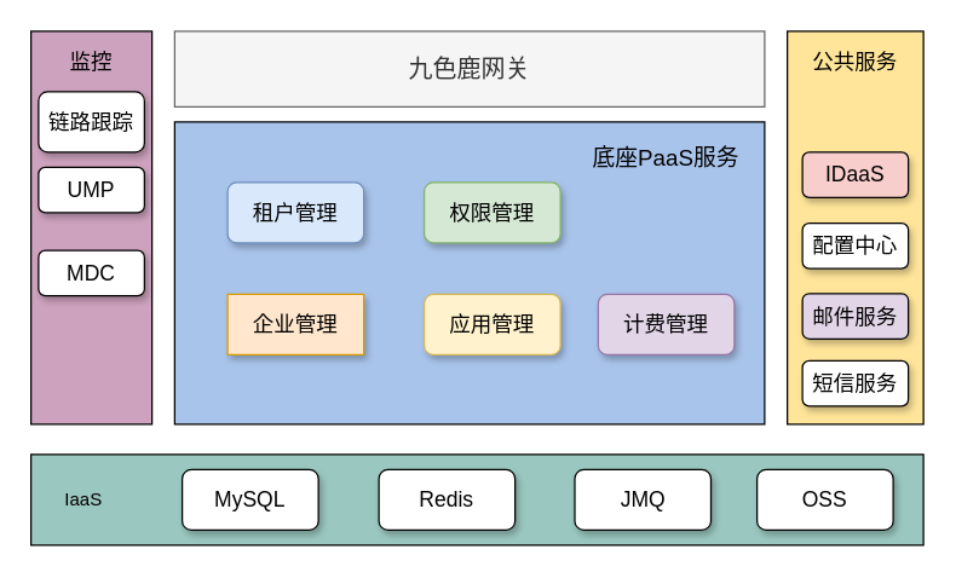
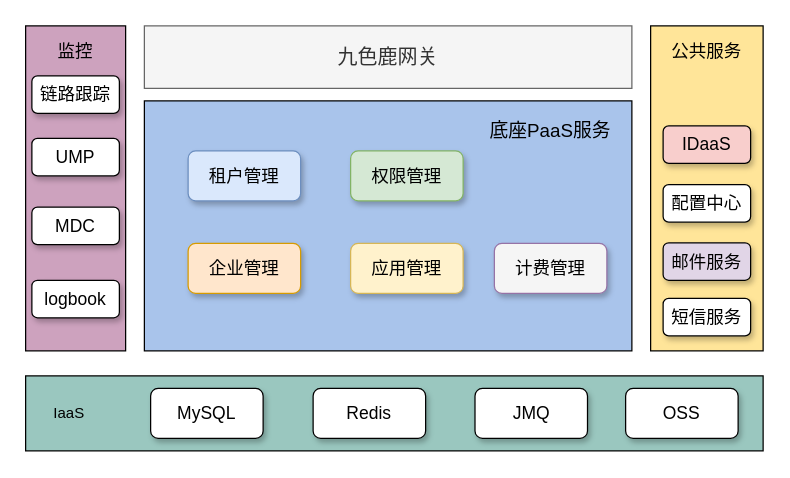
  <mxCell id="0" />
  <mxCell id="1" parent="0" />
  <mxCell id="2" value="" style="rounded=0;whiteSpace=wrap;html=1;fillColor=#A9C4EB;" vertex="1" parent="1"><mxGeometry x="115" y="80" width="390" height="200" as="geometry" /></mxCell>
  <mxCell id="3" value="&lt;font style=&quot;font-size: 16px&quot;&gt;九色鹿网关&lt;/font&gt;" style="rounded=0;whiteSpace=wrap;html=1;fillColor=#f5f5f5;strokeColor=#666666;fontColor=#333333;" vertex="1" parent="1"><mxGeometry x="115" y="20" width="390" height="50" as="geometry" /></mxCell>
  <mxCell id="4" value="&lt;font style=&quot;font-size: 15px&quot;&gt;底座PaaS服务&lt;/font&gt;" style="text;html=1;strokeColor=none;fillColor=none;align=center;verticalAlign=middle;whiteSpace=wrap;rounded=0;" vertex="1" parent="1"><mxGeometry x="380" y="90" width="120" height="26" as="geometry" /></mxCell>
  <mxCell id="5" value="" style="rounded=0;whiteSpace=wrap;html=1;fillColor=#CDA2BE;" vertex="1" parent="1"><mxGeometry x="20" y="20" width="80" height="260" as="geometry" /></mxCell>
  <mxCell id="6" value="" style="rounded=0;whiteSpace=wrap;html=1;fillColor=#9AC7BF;" vertex="1" parent="1"><mxGeometry x="20" y="300" width="590" height="60" as="geometry" /></mxCell>
  <mxCell id="7" value="&lt;font style=&quot;font-size: 14px&quot;&gt;租户管理&lt;/font&gt;" style="rounded=1;whiteSpace=wrap;html=1;fillColor=#dae8fc;strokeColor=#6c8ebf;shadow=1;glass=0;" vertex="1" parent="1"><mxGeometry x="150" y="120" width="90" height="40" as="geometry" /></mxCell>
  <mxCell id="8" value="&lt;font style=&quot;font-size: 14px&quot;&gt;权限管理&lt;/font&gt;" style="rounded=1;whiteSpace=wrap;html=1;fillColor=#d5e8d4;strokeColor=#82b366;shadow=1;" vertex="1" parent="1"><mxGeometry x="280" y="120" width="90" height="40" as="geometry" /></mxCell>
- <mxCell id="9" value="&lt;font style=&quot;font-size: 14px&quot;&gt;企业管理&lt;/font&gt;" style="whiteSpace=wrap;html=1;fillColor=#ffe6cc;strokeColor=#d79b00;shadow=1;rounded=0;" vertex="1" parent="1"><mxGeometry x="150" y="194" width="90" height="40" as="geometry" /></mxCell>
+ <mxCell id="9" value="&lt;font style=&quot;font-size: 14px&quot;&gt;企业管理&lt;/font&gt;" style="rounded=1;whiteSpace=wrap;html=1;fillColor=#ffe6cc;strokeColor=#d79b00;shadow=1;" vertex="1" parent="1"><mxGeometry x="150" y="194" width="90" height="40" as="geometry" /></mxCell>
  <mxCell id="10" value="&lt;font style=&quot;font-size: 14px&quot;&gt;应用管理&lt;/font&gt;" style="rounded=1;whiteSpace=wrap;html=1;fillColor=#fff2cc;strokeColor=#d6b656;shadow=1;" vertex="1" parent="1"><mxGeometry x="280" y="194" width="90" height="40" as="geometry" /></mxCell>
- <mxCell id="11" value="&lt;font style=&quot;font-size: 14px&quot;&gt;计费管理&lt;/font&gt;" style="rounded=1;whiteSpace=wrap;html=1;fillColor=#e1d5e7;strokeColor=#9673a6;shadow=1;" vertex="1" parent="1"><mxGeometry x="395" y="194" width="90" height="40" as="geometry" /></mxCell>
+ <mxCell id="11" value="&lt;font style=&quot;font-size: 14px&quot;&gt;计费管理&lt;/font&gt;" style="rounded=1;whiteSpace=wrap;html=1;fillColor=#f5f5f5;strokeColor=#9673a6;shadow=1;" vertex="1" parent="1"><mxGeometry x="395" y="194" width="90" height="40" as="geometry" /></mxCell>
  <mxCell id="12" value="&lt;font style=&quot;font-size: 14px&quot;&gt;MySQL&lt;/font&gt;" style="rounded=1;whiteSpace=wrap;html=1;glass=0;sketch=0;shadow=1;" vertex="1" parent="1"><mxGeometry x="120" y="310" width="90" height="40" as="geometry" /></mxCell>
  <mxCell id="13" value="&lt;font style=&quot;font-size: 14px&quot;&gt;Redis&lt;/font&gt;" style="rounded=1;whiteSpace=wrap;html=1;shadow=1;" vertex="1" parent="1"><mxGeometry x="250" y="310" width="90" height="40" as="geometry" /></mxCell>
  <mxCell id="14" value="" style="rounded=0;whiteSpace=wrap;html=1;fillColor=#FFE599;" vertex="1" parent="1"><mxGeometry x="520" y="20" width="90" height="260" as="geometry" /></mxCell>
  <mxCell id="15" value="&lt;font style=&quot;font-size: 14px&quot;&gt;JMQ&lt;/font&gt;" style="rounded=1;whiteSpace=wrap;html=1;shadow=1;" vertex="1" parent="1"><mxGeometry x="379.5" y="310" width="90" height="40" as="geometry" /></mxCell>
  <mxCell id="16" value="&lt;font style=&quot;font-size: 14px&quot;&gt;OSS&lt;/font&gt;" style="rounded=1;whiteSpace=wrap;html=1;shadow=1;" vertex="1" parent="1"><mxGeometry x="500" y="310" width="90" height="40" as="geometry" /></mxCell>
  <mxCell id="17" value="IaaS" style="text;html=1;strokeColor=none;fillColor=none;align=center;verticalAlign=middle;whiteSpace=wrap;rounded=0;" vertex="1" parent="1"><mxGeometry x="30" y="320" width="50" height="20" as="geometry" /></mxCell>
  <mxCell id="18" value="&lt;span style=&quot;font-size: 14px&quot;&gt;IDaaS&lt;/span&gt;" style="rounded=1;whiteSpace=wrap;html=1;shadow=1;fillColor=#f8cecc;" vertex="1" parent="1"><mxGeometry x="530" y="100" width="70" height="30" as="geometry" /></mxCell>
  <mxCell id="19" value="&lt;span style=&quot;font-size: 14px&quot;&gt;配置中心&lt;/span&gt;" style="rounded=1;whiteSpace=wrap;html=1;shadow=1;" vertex="1" parent="1"><mxGeometry x="530" y="147" width="70" height="30" as="geometry" /></mxCell>
  <mxCell id="20" value="&lt;span style=&quot;font-size: 14px&quot;&gt;邮件服务&lt;/span&gt;" style="rounded=1;whiteSpace=wrap;html=1;shadow=1;fillColor=#e1d5e7;" vertex="1" parent="1"><mxGeometry x="530" y="193.5" width="70" height="30" as="geometry" /></mxCell>
  <mxCell id="21" value="&lt;span style=&quot;font-size: 14px&quot;&gt;短信服务&lt;/span&gt;" style="rounded=1;whiteSpace=wrap;html=1;shadow=1;" vertex="1" parent="1"><mxGeometry x="530" y="238" width="70" height="30" as="geometry" /></mxCell>
  <mxCell id="22" value="&lt;font style=&quot;font-size: 14px&quot;&gt;公共服务&lt;/font&gt;" style="text;html=1;strokeColor=none;fillColor=none;align=center;verticalAlign=middle;whiteSpace=wrap;rounded=0;shadow=1;glass=0;sketch=0;" vertex="1" parent="1"><mxGeometry x="535" y="30" width="60" height="20" as="geometry" /></mxCell>
  <mxCell id="23" value="&lt;font style=&quot;font-size: 14px&quot;&gt;监控&lt;/font&gt;" style="text;html=1;strokeColor=none;fillColor=none;align=center;verticalAlign=middle;whiteSpace=wrap;rounded=0;shadow=1;glass=0;sketch=0;" vertex="1" parent="1"><mxGeometry x="40" y="30" width="40" height="20" as="geometry" /></mxCell>
- <mxCell id="24" value="&lt;font style=&quot;font-size: 14px&quot;&gt;链路跟踪&lt;/font&gt;" style="rounded=1;whiteSpace=wrap;html=1;shadow=1;" vertex="1" parent="1"><mxGeometry x="25" y="60" width="70" height="40" as="geometry" /></mxCell>
+ <mxCell id="24" value="&lt;font style=&quot;font-size: 14px&quot;&gt;链路跟踪&lt;/font&gt;" style="rounded=1;whiteSpace=wrap;html=1;shadow=1;" vertex="1" parent="1"><mxGeometry x="25" y="60" width="70" height="30" as="geometry" /></mxCell>
  <mxCell id="25" value="&lt;span style=&quot;font-size: 14px&quot;&gt;UMP&lt;/span&gt;" style="rounded=1;whiteSpace=wrap;html=1;shadow=1;" vertex="1" parent="1"><mxGeometry x="25" y="110" width="70" height="30" as="geometry" /></mxCell>
  <mxCell id="26" value="&lt;font style=&quot;font-size: 14px&quot;&gt;MDC&lt;/font&gt;" style="rounded=1;whiteSpace=wrap;html=1;shadow=1;" vertex="1" parent="1"><mxGeometry x="25" y="165" width="70" height="30" as="geometry" /></mxCell>
+ <mxCell id="27" value="&lt;font style=&quot;font-size: 14px&quot;&gt;logbook&lt;/font&gt;" style="rounded=1;whiteSpace=wrap;html=1;shadow=1;" vertex="1" parent="1"><mxGeometry x="25" y="223.5" width="70" height="30" as="geometry" /></mxCell>
